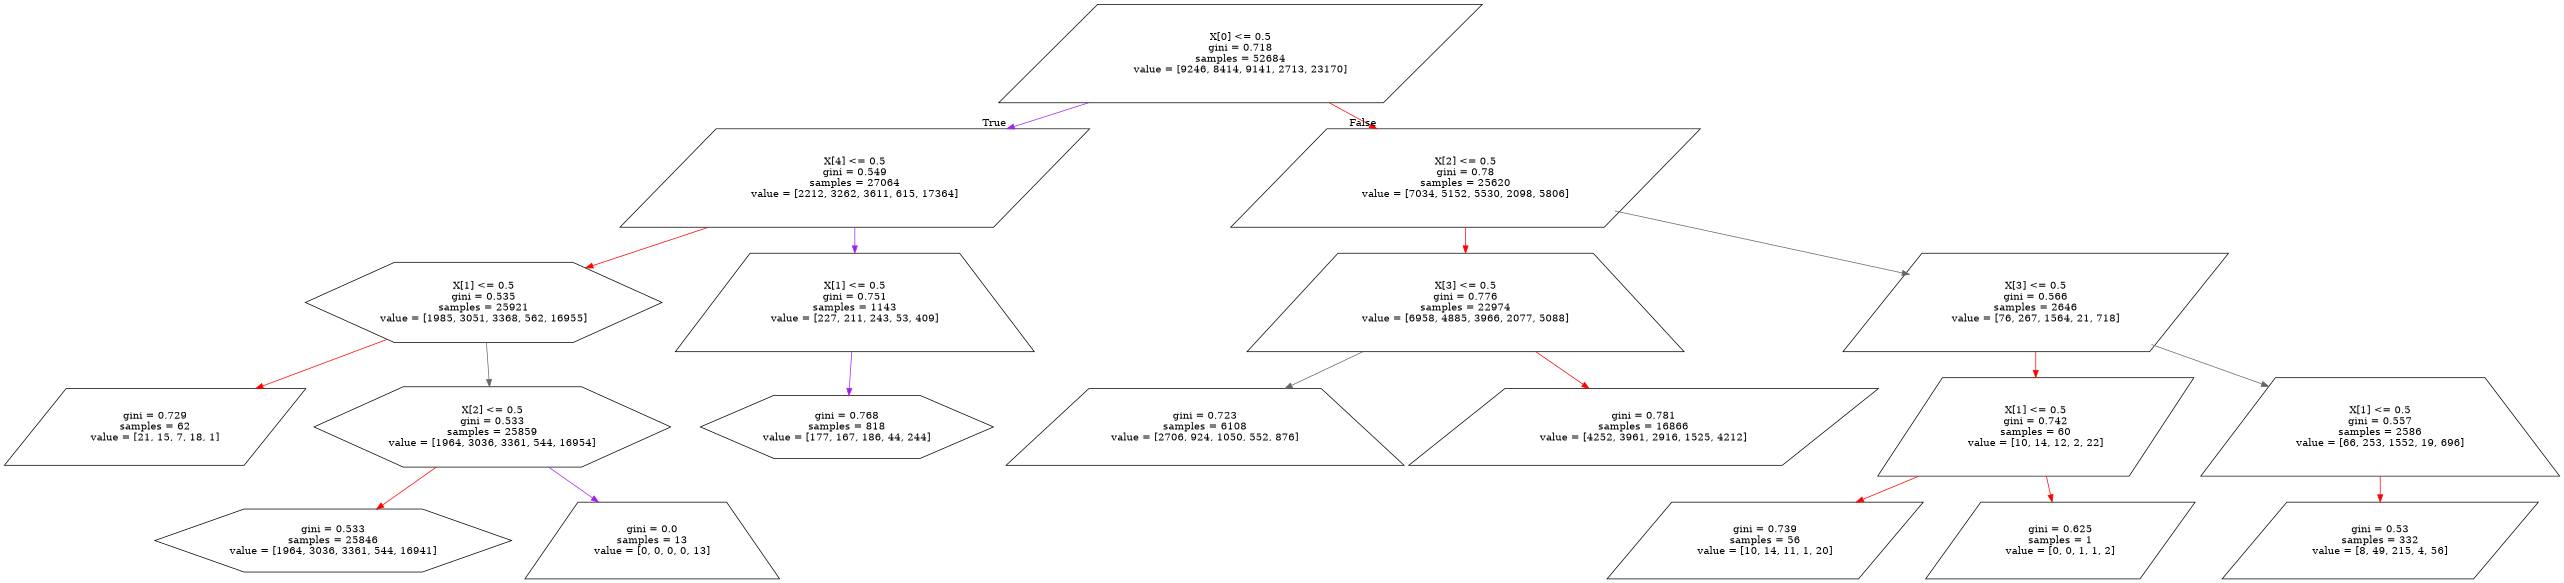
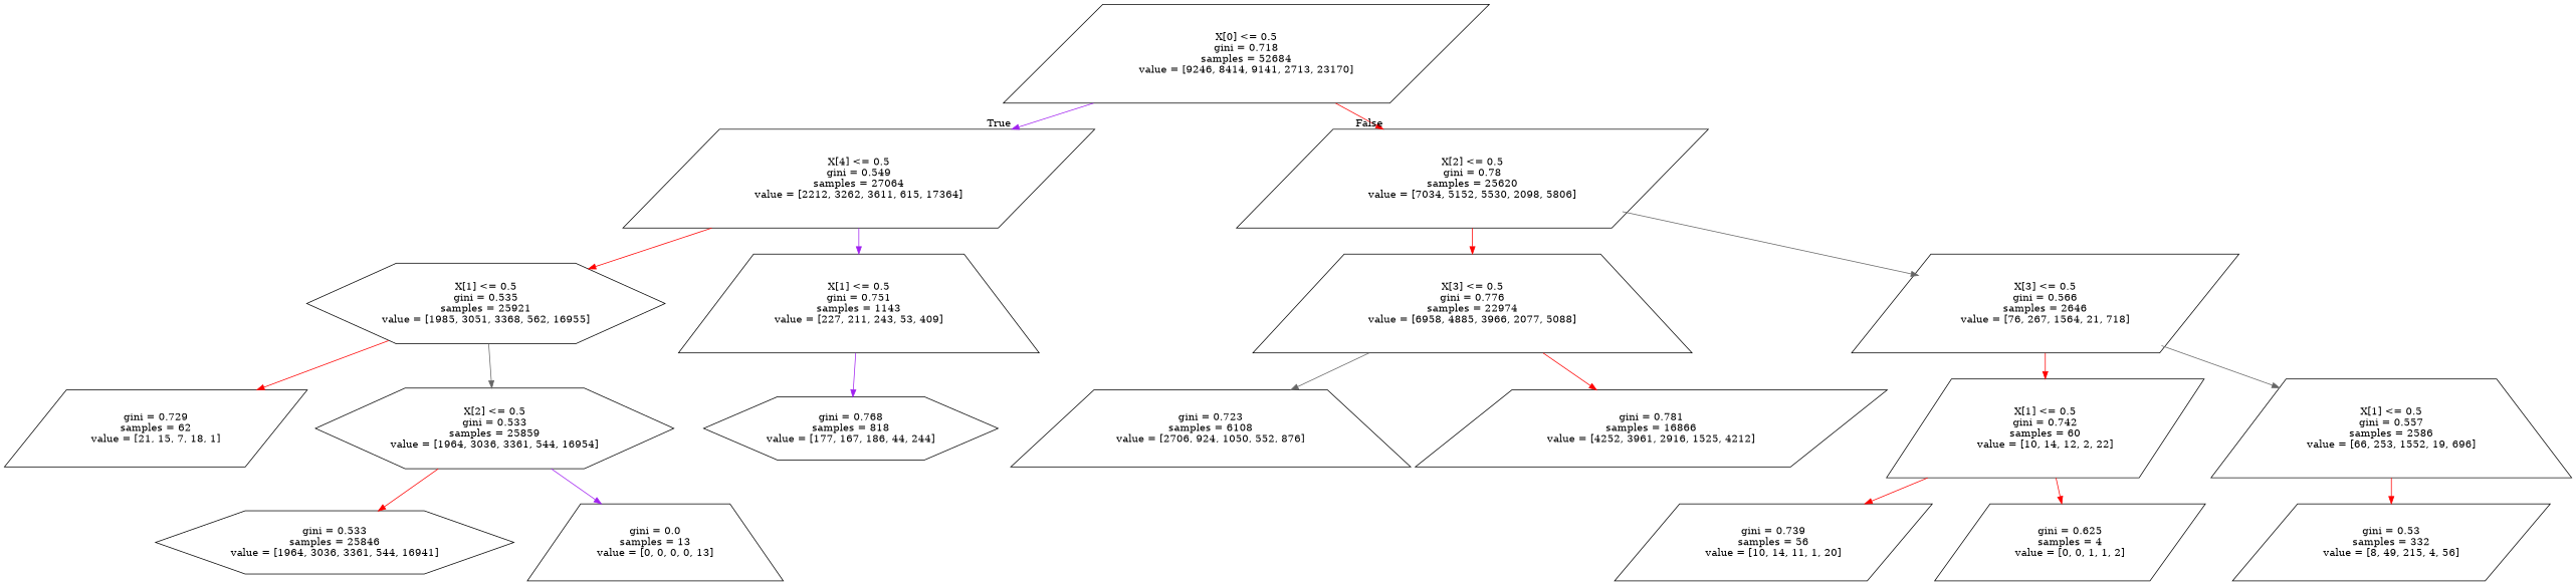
  digraph {
    fontname="DejaVu Serif"
    node [fontname="DejaVu Serif" shape=parallelogram]
    edge [color=red fontname="DejaVu Serif"]
    n1 [label="X[0] <= 0.5\ngini = 0.718\nsamples = 52684\nvalue = [9246, 8414, 9141, 2713, 23170]"]
    n2 [label="X[4] <= 0.5\ngini = 0.549\nsamples = 27064\nvalue = [2212, 3262, 3611, 615, 17364]"]
    n3 [label="X[2] <= 0.5\ngini = 0.78\nsamples = 25620\nvalue = [7034, 5152, 5530, 2098, 5806]"]
    n4 [label="X[1] <= 0.5\ngini = 0.535\nsamples = 25921\nvalue = [1985, 3051, 3368, 562, 16955]" shape=hexagon]
    n5 [label="X[1] <= 0.5\ngini = 0.751\nsamples = 1143\nvalue = [227, 211, 243, 53, 409]" shape=trapezium]
    n6 [label="X[3] <= 0.5\ngini = 0.776\nsamples = 22974\nvalue = [6958, 4885, 3966, 2077, 5088]" shape=trapezium]
    n7 [label="X[3] <= 0.5\ngini = 0.566\nsamples = 2646\nvalue = [76, 267, 1564, 21, 718]"]
    n8 [label="gini = 0.729\nsamples = 62\nvalue = [21, 15, 7, 18, 1]"]
    n9 [label="X[2] <= 0.5\ngini = 0.533\nsamples = 25859\nvalue = [1964, 3036, 3361, 544, 16954]" shape=hexagon]
    n10 [label="gini = 0.768\nsamples = 818\nvalue = [177, 167, 186, 44, 244]" shape=hexagon]
    n11 [label="gini = 0.533\nsamples = 25846\nvalue = [1964, 3036, 3361, 544, 16941]" shape=hexagon]
    n12 [label="gini = 0.0\nsamples = 13\nvalue = [0, 0, 0, 0, 13]" shape=trapezium]
    n13 [label="gini = 0.723\nsamples = 6108\nvalue = [2706, 924, 1050, 552, 876]" shape=trapezium]
    n14 [label="gini = 0.781\nsamples = 16866\nvalue = [4252, 3961, 2916, 1525, 4212]"]
    n15 [label="X[1] <= 0.5\ngini = 0.742\nsamples = 60\nvalue = [10, 14, 12, 2, 22]"]
    n16 [label="X[1] <= 0.5\ngini = 0.557\nsamples = 2586\nvalue = [66, 253, 1552, 19, 696]" shape=trapezium]
    n17 [label="gini = 0.739\nsamples = 56\nvalue = [10, 14, 11, 1, 20]"]
-   n18 [label="gini = 0.625\nsamples = 1\nvalue = [0, 0, 1, 1, 2]"]
+   n18 [label="gini = 0.625\nsamples = 4\nvalue = [0, 0, 1, 1, 2]"]
    n19 [label="gini = 0.53\nsamples = 332\nvalue = [8, 49, 215, 4, 56]"]
    n1 -> n2 [color=purple headlabel=True labelangle=45 labeldistance=2.5]
    n1 -> n3 [headlabel=False labelangle=-45 labeldistance=2.5]
    n2 -> n4
    n2 -> n5 [color=purple]
    n3 -> n6
    n3 -> n7 [color=gray40]
    n4 -> n8
    n4 -> n9 [color=gray40]
    n5 -> n10 [color=purple]
    n6 -> n13 [color=gray40]
    n6 -> n14
    n7 -> n15
    n7 -> n16 [color=gray40]
    n9 -> n11
    n9 -> n12 [color=purple]
    n15 -> n17
    n15 -> n18
    n16 -> n19
  }
